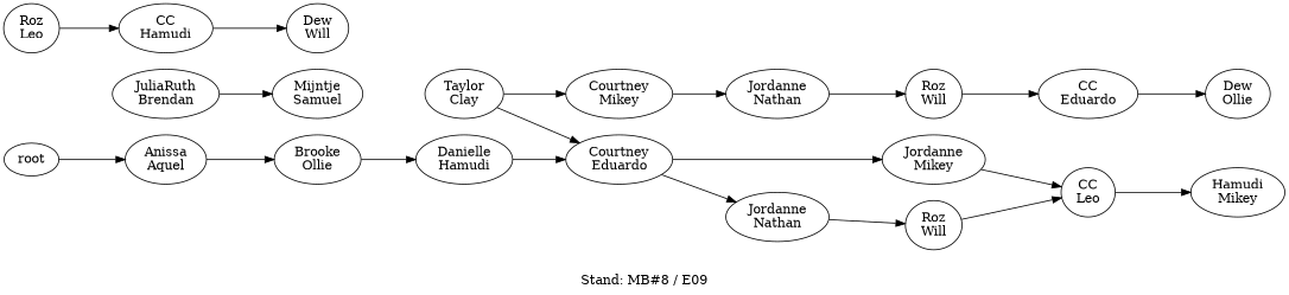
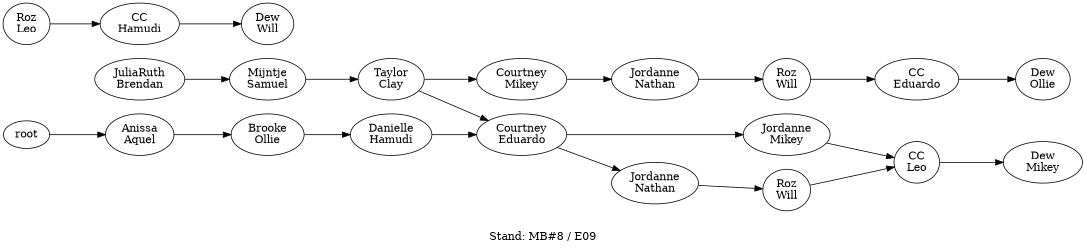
  digraph {
    label="Stand: MB#8 / E09"
    labelloc=b
    rankdir=LR
    ranksep=0.8
    n1 [label="Anissa\nAquel"]
    n2 [label="Brooke\nOllie"]
    n3 [label="Danielle\nHamudi"]
    root
    n5 [label="Courtney\nEduardo"]
    n6 [label="JuliaRuth\nBrendan"]
    n7 [label="Mijntje\nSamuel"]
    n8 [label="Taylor\nClay"]
    n9 [label="Courtney\nMikey"]
    n10 [label="Jordanne\nMikey"]
    n11 [label="Jordanne\nNathan"]
    n12 [label="Jordanne\nNathan"]
    n13 [label="CC\nLeo"]
    n14 [label="Roz\nWill"]
    n15 [label="Roz\nLeo"]
    n16 [label="CC\nHamudi"]
    n17 [label="Dew\nWill"]
    n18 [label="Roz\nWill"]
    n19 [label="CC\nEduardo"]
    n20 [label="Dew\nOllie"]
-   n21 [label="Hamudi\nMikey"]
+   n21 [label="Dew\nMikey"]
    n1 -> n2
    n2 -> n3
    n3 -> n5
    root -> n1
    n5 -> n10
    n5 -> n11
    n6 -> n7
+   n7 -> n8
    n8 -> n5
    n8 -> n9
    n9 -> n12
    n10 -> n13
    n11 -> n14
    n12 -> n18
    n13 -> n21
    n14 -> n13
    n15 -> n16
    n16 -> n17
    n18 -> n19
    n19 -> n20
  }
